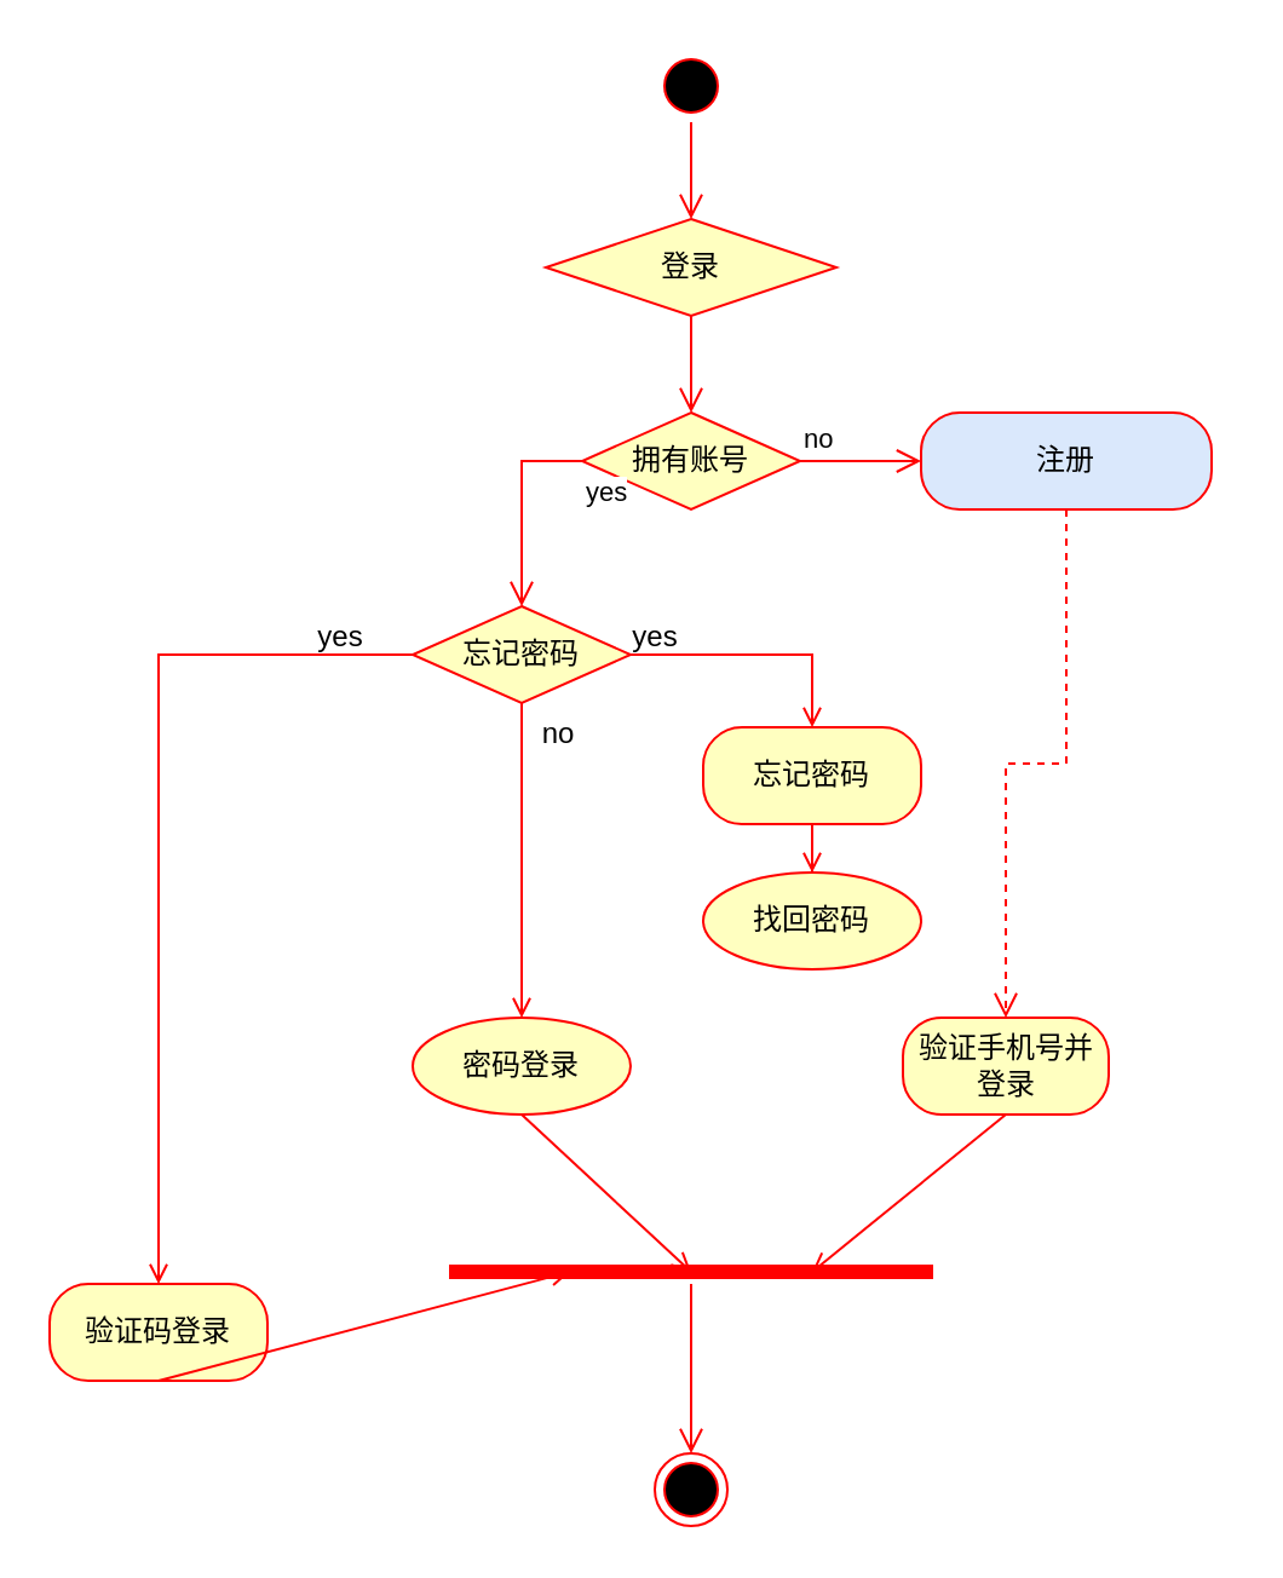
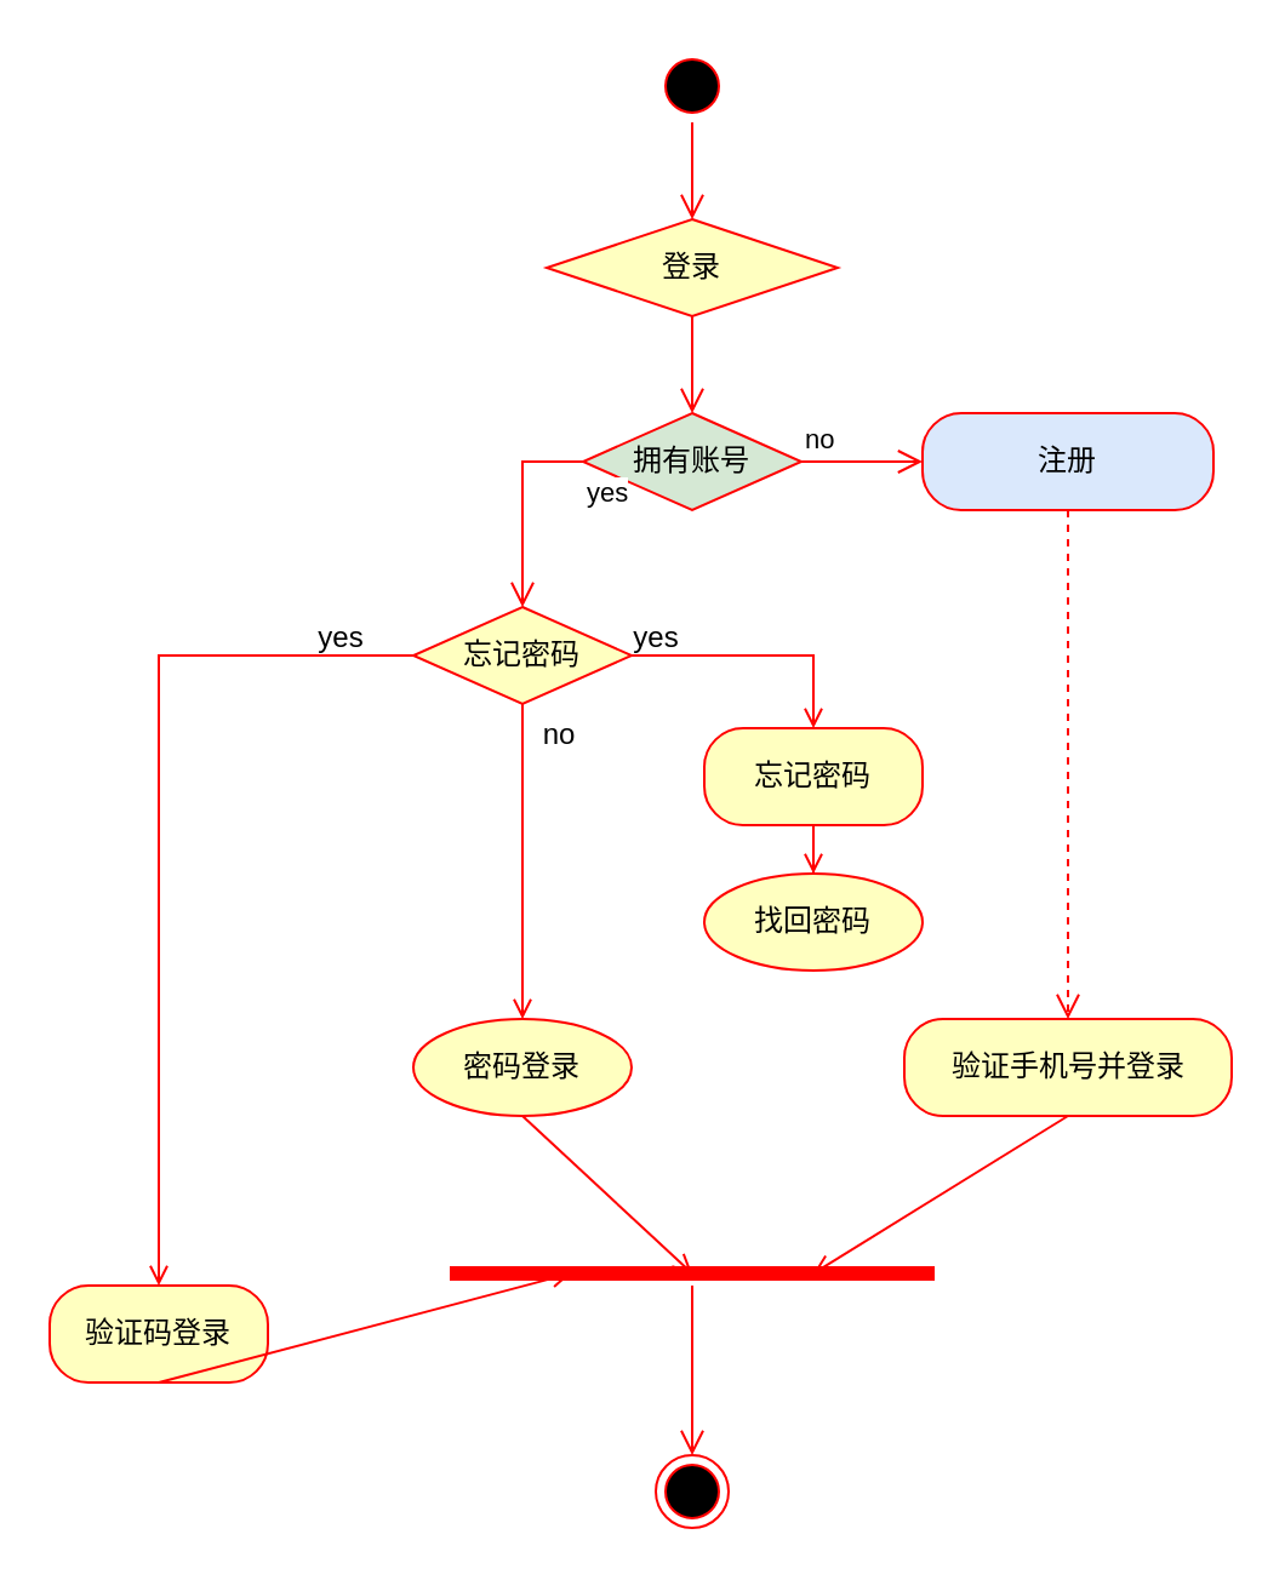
  <mxCell id="0" />
  <mxCell id="1" parent="0" />
  <mxCell id="2" value="" style="ellipse;html=1;shape=startState;fillColor=#000000;strokeColor=#ff0000;" parent="1" vertex="1"><mxGeometry x="270" y="20" width="30" height="30" as="geometry" /></mxCell>
  <mxCell id="3" value="" style="edgeStyle=orthogonalEdgeStyle;html=1;verticalAlign=bottom;endArrow=open;endSize=8;strokeColor=#ff0000;rounded=0;entryX=0.5;entryY=0;entryDx=0;entryDy=0;" parent="1" source="2" target="4" edge="1"><mxGeometry relative="1" as="geometry"><mxPoint x="285" y="90" as="targetPoint" /></mxGeometry></mxCell>
  <mxCell id="4" value="登录" style="rhombus;whiteSpace=wrap;html=1;arcSize=40;fontColor=#000000;fillColor=#ffffc0;strokeColor=#ff0000;" parent="1" vertex="1"><mxGeometry x="225" y="90" width="120" height="40" as="geometry" /></mxCell>
  <mxCell id="5" value="" style="edgeStyle=orthogonalEdgeStyle;html=1;verticalAlign=bottom;endArrow=open;endSize=8;strokeColor=#ff0000;rounded=0;" parent="1" source="4" edge="1"><mxGeometry relative="1" as="geometry"><mxPoint x="285" y="170" as="targetPoint" /></mxGeometry></mxCell>
- <mxCell id="6" value="拥有账号" style="rhombus;whiteSpace=wrap;html=1;fontColor=#000000;fillColor=#ffffc0;strokeColor=#ff0000;" parent="1" vertex="1"><mxGeometry x="240" y="170" width="90" height="40" as="geometry" /></mxCell>
+ <mxCell id="6" value="拥有账号" style="rhombus;whiteSpace=wrap;html=1;fontColor=#000000;fillColor=#d5e8d4;strokeColor=#ff0000;" parent="1" vertex="1"><mxGeometry x="240" y="170" width="90" height="40" as="geometry" /></mxCell>
  <mxCell id="7" value="no" style="edgeStyle=orthogonalEdgeStyle;html=1;align=left;verticalAlign=bottom;endArrow=open;endSize=8;strokeColor=#ff0000;rounded=0;" parent="1" source="6" edge="1"><mxGeometry x="-1" relative="1" as="geometry"><mxPoint x="380" y="190" as="targetPoint" /></mxGeometry></mxCell>
  <mxCell id="8" value="yes" style="edgeStyle=orthogonalEdgeStyle;html=1;align=left;verticalAlign=top;endArrow=open;endSize=8;strokeColor=#FF0000;rounded=0;entryX=0.5;entryY=0;entryDx=0;entryDy=0;" parent="1" source="6" target="14" edge="1"><mxGeometry x="-1" relative="1" as="geometry"><mxPoint x="230" y="270" as="targetPoint" /><Array as="points"><mxPoint x="215" y="190" /></Array></mxGeometry></mxCell>
  <mxCell id="9" value="注册" style="rounded=1;whiteSpace=wrap;html=1;arcSize=40;fontColor=#000000;fillColor=#dae8fc;strokeColor=#ff0000;" parent="1" vertex="1"><mxGeometry x="380" y="170" width="120" height="40" as="geometry" /></mxCell>
  <mxCell id="10" value="" style="edgeStyle=orthogonalEdgeStyle;html=1;verticalAlign=bottom;endArrow=open;endSize=8;strokeColor=#ff0000;rounded=0;entryX=0.5;entryY=0;entryDx=0;entryDy=0;dashed=1;" parent="1" source="9" target="26" edge="1"><mxGeometry relative="1" as="geometry"><mxPoint x="440" y="270" as="targetPoint" /></mxGeometry></mxCell>
  <mxCell id="11" style="edgeStyle=orthogonalEdgeStyle;rounded=0;orthogonalLoop=1;jettySize=auto;html=1;entryX=0.5;entryY=0;entryDx=0;entryDy=0;strokeColor=#FF0000;endArrow=open;endFill=0;" parent="1" source="14" target="16" edge="1"><mxGeometry relative="1" as="geometry" /></mxCell>
  <mxCell id="12" style="edgeStyle=orthogonalEdgeStyle;rounded=0;orthogonalLoop=1;jettySize=auto;html=1;exitX=1;exitY=0.5;exitDx=0;exitDy=0;entryX=0.5;entryY=0;entryDx=0;entryDy=0;strokeColor=#FF0000;endArrow=open;endFill=0;" parent="1" source="14" target="18" edge="1"><mxGeometry relative="1" as="geometry" /></mxCell>
  <mxCell id="13" style="edgeStyle=orthogonalEdgeStyle;rounded=0;orthogonalLoop=1;jettySize=auto;html=1;entryX=0.5;entryY=0;entryDx=0;entryDy=0;strokeColor=#FF0000;endArrow=open;endFill=0;" parent="1" source="14" target="15" edge="1"><mxGeometry relative="1" as="geometry" /></mxCell>
  <mxCell id="14" value="忘记密码" style="rhombus;whiteSpace=wrap;html=1;fontColor=#000000;fillColor=#ffffc0;strokeColor=#ff0000;" parent="1" vertex="1"><mxGeometry x="170" y="250" width="90" height="40" as="geometry" /></mxCell>
  <mxCell id="15" value="验证码登录" style="rounded=1;whiteSpace=wrap;html=1;arcSize=40;fontColor=#000000;fillColor=#ffffc0;strokeColor=#ff0000;" parent="1" vertex="1"><mxGeometry x="20" y="530" width="90" height="40" as="geometry" /></mxCell>
  <mxCell id="16" value="密码登录" style="ellipse;whiteSpace=wrap;html=1;arcSize=40;fontColor=#000000;fillColor=#ffffc0;strokeColor=#ff0000;" parent="1" vertex="1"><mxGeometry x="170" y="420" width="90" height="40" as="geometry" /></mxCell>
  <mxCell id="17" style="edgeStyle=orthogonalEdgeStyle;rounded=0;orthogonalLoop=1;jettySize=auto;html=1;entryX=0.5;entryY=0;entryDx=0;entryDy=0;strokeColor=#FF0000;endArrow=open;endFill=0;" parent="1" source="18" target="19" edge="1"><mxGeometry relative="1" as="geometry" /></mxCell>
  <mxCell id="18" value="忘记密码" style="rounded=1;whiteSpace=wrap;html=1;arcSize=40;fontColor=#000000;fillColor=#ffffc0;strokeColor=#ff0000;" parent="1" vertex="1"><mxGeometry x="290" y="300" width="90" height="40" as="geometry" /></mxCell>
  <mxCell id="19" value="找回密码" style="ellipse;whiteSpace=wrap;html=1;arcSize=40;fontColor=#000000;fillColor=#ffffc0;strokeColor=#ff0000;" parent="1" vertex="1"><mxGeometry x="290" y="360" width="90" height="40" as="geometry" /></mxCell>
  <mxCell id="20" value="no" style="text;html=1;align=center;verticalAlign=middle;resizable=0;points=[];autosize=1;strokeColor=none;fillColor=none;" parent="1" vertex="1"><mxGeometry x="210" y="288" width="40" height="30" as="geometry" /></mxCell>
  <mxCell id="21" value="yes" style="text;html=1;align=center;verticalAlign=middle;resizable=0;points=[];autosize=1;strokeColor=none;fillColor=none;" parent="1" vertex="1"><mxGeometry x="250" y="248" width="40" height="30" as="geometry" /></mxCell>
  <mxCell id="22" value="yes" style="text;html=1;align=center;verticalAlign=middle;resizable=0;points=[];autosize=1;strokeColor=none;fillColor=none;" parent="1" vertex="1"><mxGeometry x="120" y="248" width="40" height="30" as="geometry" /></mxCell>
  <mxCell id="23" value="" style="shape=line;html=1;strokeWidth=6;strokeColor=#ff0000;" parent="1" vertex="1"><mxGeometry x="185" y="520" width="200" height="10" as="geometry" /></mxCell>
  <mxCell id="24" value="" style="edgeStyle=orthogonalEdgeStyle;html=1;verticalAlign=bottom;endArrow=open;endSize=8;strokeColor=#ff0000;rounded=0;entryX=0.5;entryY=0;entryDx=0;entryDy=0;" parent="1" source="23" target="25" edge="1"><mxGeometry relative="1" as="geometry"><mxPoint x="155" y="580" as="targetPoint" /></mxGeometry></mxCell>
  <mxCell id="25" value="" style="ellipse;html=1;shape=endState;fillColor=#000000;strokeColor=#ff0000;" parent="1" vertex="1"><mxGeometry x="270" y="600" width="30" height="30" as="geometry" /></mxCell>
- <mxCell id="26" value="验证手机号并登录" style="rounded=1;whiteSpace=wrap;html=1;arcSize=40;fontColor=#000000;fillColor=#ffffc0;strokeColor=#ff0000;" parent="1" vertex="1"><mxGeometry x="372.5" y="420" width="85" height="40" as="geometry" /></mxCell>
+ <mxCell id="26" value="验证手机号并登录" style="rounded=1;whiteSpace=wrap;html=1;arcSize=40;fontColor=#000000;fillColor=#ffffc0;strokeColor=#ff0000;" parent="1" vertex="1"><mxGeometry x="372.5" y="420" width="135" height="40" as="geometry" /></mxCell>
  <mxCell id="27" value="" style="endArrow=open;html=1;rounded=0;exitX=0.5;exitY=1;exitDx=0;exitDy=0;entryX=0.25;entryY=0.5;entryDx=0;entryDy=0;entryPerimeter=0;strokeColor=#FF0000;endFill=0;" parent="1" source="15" target="23" edge="1"><mxGeometry width="50" height="50" relative="1" as="geometry"><mxPoint x="200" y="350" as="sourcePoint" /><mxPoint x="250" y="300" as="targetPoint" /></mxGeometry></mxCell>
  <mxCell id="28" value="" style="endArrow=open;html=1;rounded=0;exitX=0.5;exitY=1;exitDx=0;exitDy=0;entryX=0.5;entryY=0.503;entryDx=0;entryDy=0;entryPerimeter=0;strokeColor=#FF0000;endFill=0;" parent="1" source="16" target="23" edge="1"><mxGeometry width="50" height="50" relative="1" as="geometry"><mxPoint x="75" y="470" as="sourcePoint" /><mxPoint x="245" y="535" as="targetPoint" /></mxGeometry></mxCell>
  <mxCell id="29" value="" style="endArrow=open;html=1;rounded=0;exitX=0.5;exitY=1;exitDx=0;exitDy=0;entryX=0.75;entryY=0.5;entryDx=0;entryDy=0;entryPerimeter=0;strokeColor=#FF0000;endFill=0;" parent="1" source="26" target="23" edge="1"><mxGeometry width="50" height="50" relative="1" as="geometry"><mxPoint x="85" y="480" as="sourcePoint" /><mxPoint x="255" y="545" as="targetPoint" /></mxGeometry></mxCell>
